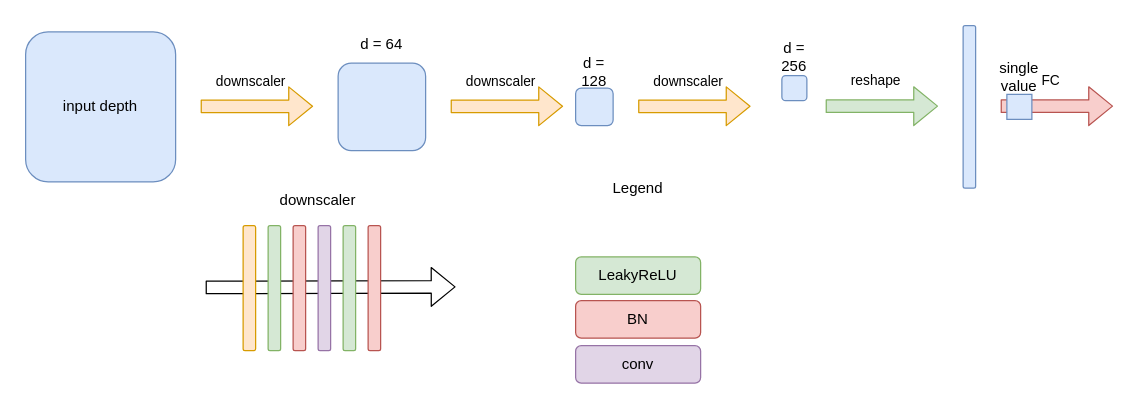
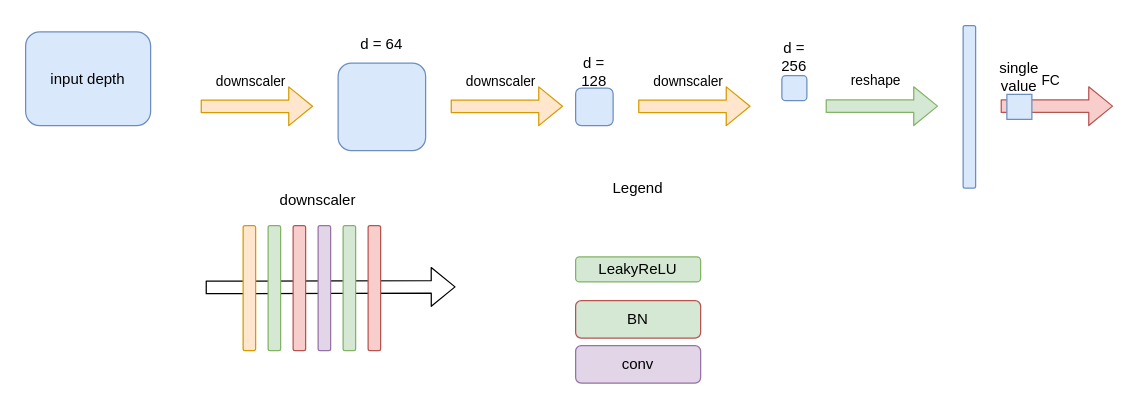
  <mxCell id="0" />
  <mxCell id="1" parent="0" />
  <mxCell id="2" value="" style="shape=flexArrow;endArrow=classic;html=1;" edge="1" parent="1"><mxGeometry width="50" height="50" relative="1" as="geometry"><mxPoint x="164" y="229.41" as="sourcePoint" /><mxPoint x="364" y="229" as="targetPoint" /></mxGeometry></mxCell>
- <mxCell id="3" value="input depth" style="rounded=1;whiteSpace=wrap;html=1;fillColor=#dae8fc;strokeColor=#6c8ebf;" vertex="1" parent="1"><mxGeometry x="20" y="25" width="120" height="120" as="geometry" /></mxCell>
+ <mxCell id="3" value="input depth" style="rounded=1;whiteSpace=wrap;html=1;fillColor=#dae8fc;strokeColor=#6c8ebf;" vertex="1" parent="1"><mxGeometry x="20" y="25" width="100" height="75" as="geometry" /></mxCell>
  <mxCell id="4" value="downscaler" style="shape=flexArrow;endArrow=classic;html=1;fillColor=#ffe6cc;strokeColor=#d79b00;spacingTop=-40;" edge="1" parent="1"><mxGeometry x="-0.111" width="50" height="50" relative="1" as="geometry"><mxPoint x="160" y="84.5" as="sourcePoint" /><mxPoint x="250" y="84.5" as="targetPoint" /><mxPoint as="offset" /></mxGeometry></mxCell>
  <mxCell id="5" value="d = 64" style="rounded=1;whiteSpace=wrap;html=1;fillColor=#dae8fc;strokeColor=#6c8ebf;spacingTop=-100;" vertex="1" parent="1"><mxGeometry x="270" y="50" width="70" height="70" as="geometry" /></mxCell>
  <mxCell id="6" value="downscaler" style="shape=flexArrow;endArrow=classic;html=1;fillColor=#ffe6cc;strokeColor=#d79b00;spacingTop=-40;" edge="1" parent="1"><mxGeometry x="-0.111" width="50" height="50" relative="1" as="geometry"><mxPoint x="360" y="84.5" as="sourcePoint" /><mxPoint x="450" y="84.5" as="targetPoint" /><mxPoint as="offset" /></mxGeometry></mxCell>
  <mxCell id="7" value="d = 128" style="rounded=1;whiteSpace=wrap;html=1;fillColor=#dae8fc;strokeColor=#6c8ebf;spacingTop=-57;" vertex="1" parent="1"><mxGeometry x="460" y="70" width="30" height="30" as="geometry" /></mxCell>
  <mxCell id="8" value="downscaler" style="shape=flexArrow;endArrow=classic;html=1;fillColor=#ffe6cc;strokeColor=#d79b00;spacingTop=-40;" edge="1" parent="1"><mxGeometry x="-0.111" width="50" height="50" relative="1" as="geometry"><mxPoint x="510" y="84.5" as="sourcePoint" /><mxPoint x="600" y="84.5" as="targetPoint" /><mxPoint as="offset" /></mxGeometry></mxCell>
  <mxCell id="9" value="d = 256" style="rounded=1;whiteSpace=wrap;html=1;fillColor=#dae8fc;strokeColor=#6c8ebf;spacingTop=-50;" vertex="1" parent="1"><mxGeometry x="625" y="60" width="20" height="20" as="geometry" /></mxCell>
  <mxCell id="10" value="reshape" style="shape=flexArrow;endArrow=classic;html=1;fillColor=#d5e8d4;strokeColor=#82b366;spacingTop=-40;" edge="1" parent="1"><mxGeometry x="-0.111" width="50" height="50" relative="1" as="geometry"><mxPoint x="660" y="84.41" as="sourcePoint" /><mxPoint x="750" y="84.41" as="targetPoint" /><mxPoint as="offset" /></mxGeometry></mxCell>
  <mxCell id="11" value="" style="rounded=1;whiteSpace=wrap;html=1;fillColor=#dae8fc;strokeColor=#6c8ebf;" vertex="1" parent="1"><mxGeometry x="770" y="20" width="10" height="130" as="geometry" /></mxCell>
  <mxCell id="12" value="FC" style="shape=flexArrow;endArrow=classic;html=1;fillColor=#f8cecc;strokeColor=#b85450;spacingTop=-40;" edge="1" parent="1"><mxGeometry x="-0.111" width="50" height="50" relative="1" as="geometry"><mxPoint x="800" y="84.41" as="sourcePoint" /><mxPoint x="890" y="84.41" as="targetPoint" /><mxPoint as="offset" /></mxGeometry></mxCell>
  <mxCell id="13" value="single value" style="rounded=0;whiteSpace=wrap;html=1;spacingTop=-48;fillColor=#dae8fc;strokeColor=#6c8ebf;" vertex="1" parent="1"><mxGeometry x="805" y="75" width="20" height="20" as="geometry" /></mxCell>
  <mxCell id="14" value="" style="rounded=1;whiteSpace=wrap;html=1;fillColor=#ffe6cc;strokeColor=#d79b00;" vertex="1" parent="1"><mxGeometry x="194" y="180" width="10" height="100" as="geometry" /></mxCell>
  <mxCell id="15" value="" style="rounded=1;whiteSpace=wrap;html=1;fillColor=#d5e8d4;strokeColor=#82b366;" vertex="1" parent="1"><mxGeometry x="214" y="180" width="10" height="100" as="geometry" /></mxCell>
  <mxCell id="16" value="" style="rounded=1;whiteSpace=wrap;html=1;fillColor=#f8cecc;strokeColor=#b85450;" vertex="1" parent="1"><mxGeometry x="234" y="180" width="10" height="100" as="geometry" /></mxCell>
  <mxCell id="17" value="" style="rounded=1;whiteSpace=wrap;html=1;fillColor=#e1d5e7;strokeColor=#9673a6;" vertex="1" parent="1"><mxGeometry x="254" y="180" width="10" height="100" as="geometry" /></mxCell>
  <mxCell id="18" value="" style="rounded=1;whiteSpace=wrap;html=1;fillColor=#d5e8d4;strokeColor=#82b366;" vertex="1" parent="1"><mxGeometry x="274" y="180" width="10" height="100" as="geometry" /></mxCell>
  <mxCell id="19" value="" style="rounded=1;whiteSpace=wrap;html=1;fillColor=#f8cecc;strokeColor=#b85450;" vertex="1" parent="1"><mxGeometry x="294" y="180" width="10" height="100" as="geometry" /></mxCell>
  <mxCell id="20" value="downscaler" style="text;html=1;strokeColor=none;fillColor=none;align=center;verticalAlign=middle;whiteSpace=wrap;rounded=0;" vertex="1" parent="1"><mxGeometry x="234" y="150" width="40" height="20" as="geometry" /></mxCell>
- <mxCell id="21" value="LeakyReLU" style="rounded=1;whiteSpace=wrap;html=1;fillColor=#d5e8d4;strokeColor=#82b366;direction=south;" vertex="1" parent="1"><mxGeometry x="460" y="205" width="100" height="30" as="geometry" /></mxCell>
- <mxCell id="22" value="BN" style="rounded=1;whiteSpace=wrap;html=1;fillColor=#f8cecc;strokeColor=#b85450;direction=south;" vertex="1" parent="1"><mxGeometry x="460" y="240" width="100" height="30" as="geometry" /></mxCell>
+ <mxCell id="21" value="LeakyReLU" style="rounded=1;whiteSpace=wrap;html=1;fillColor=#d5e8d4;strokeColor=#82b366;direction=south;" vertex="1" parent="1"><mxGeometry x="460" y="205" width="100" height="20" as="geometry" /></mxCell>
+ <mxCell id="22" value="BN" style="rounded=1;whiteSpace=wrap;html=1;fillColor=#d5e8d4;strokeColor=#b85450;direction=south;" vertex="1" parent="1"><mxGeometry x="460" y="240" width="100" height="30" as="geometry" /></mxCell>
  <mxCell id="23" value="conv" style="rounded=1;whiteSpace=wrap;html=1;fillColor=#e1d5e7;strokeColor=#9673a6;direction=south;" vertex="1" parent="1"><mxGeometry x="460" y="276" width="100" height="30" as="geometry" /></mxCell>
  <mxCell id="24" value="Legend" style="text;html=1;strokeColor=none;fillColor=none;align=center;verticalAlign=middle;whiteSpace=wrap;rounded=0;" vertex="1" parent="1"><mxGeometry x="490" y="140" width="40" height="20" as="geometry" /></mxCell>
